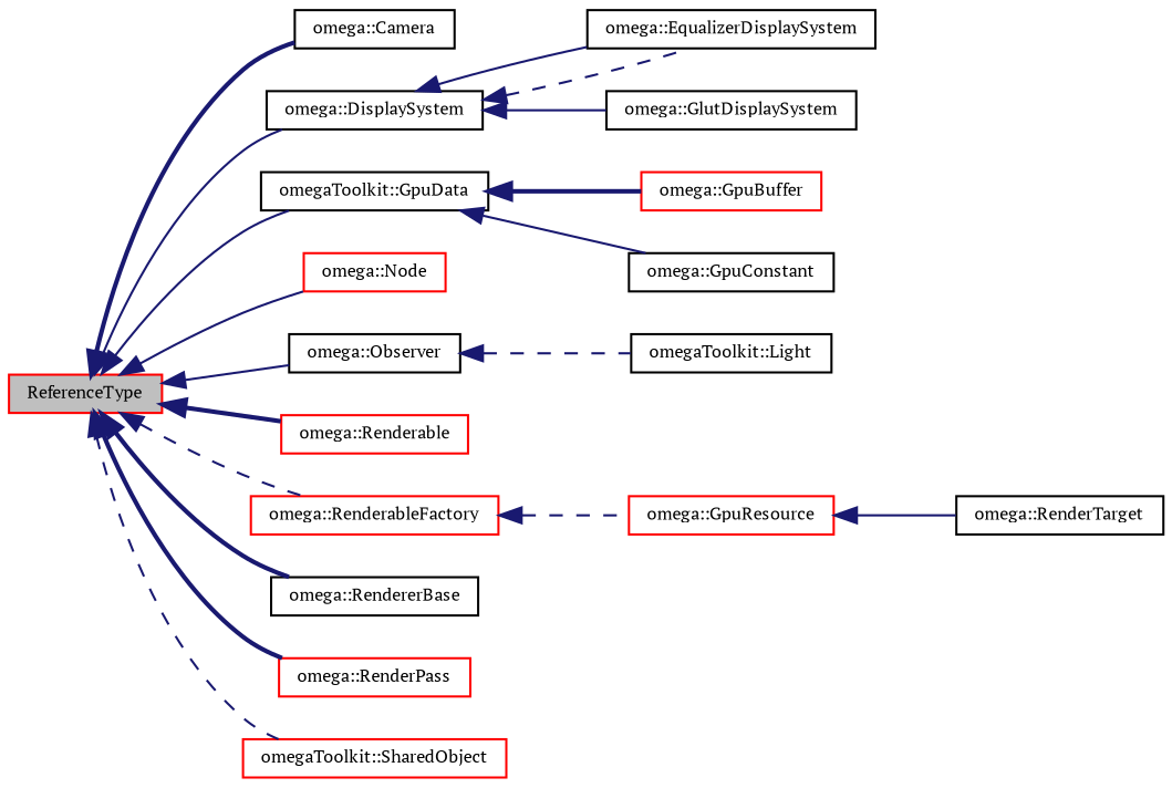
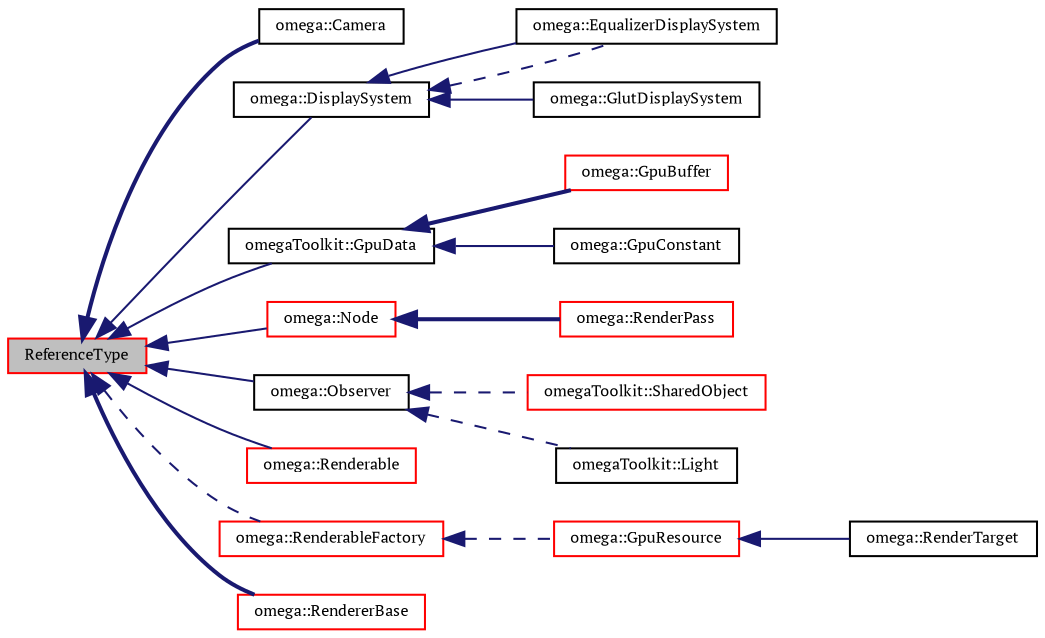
  digraph {
    fontname="PT Serif"
    rankdir=LR
    node [color=red fontname="PT Serif" fontsize=8 shape=record]
    edge [color=midnightblue dir=back fontname="PT Serif" fontsize=8 labelfontname="FreeSans.ttf" labelfontsize=8 style=solid]
    n1 [fillcolor=grey75 fontcolor=black height=0.2 label=ReferenceType style=filled width=0.4]
    n2 [color=black height=0.2 label="omega::Camera" width=0.4]
    n3 [color=black height=0.2 label="omega::DisplaySystem" width=0.4]
    n4 [color=black height=0.2 label="omegaToolkit::GpuData" width=0.4]
    n5 [height=0.2 label="omega::Node" width=0.4]
    n6 [color=black height=0.2 label="omega::Observer" width=0.4]
    n7 [height=0.2 label="omega::Renderable" width=0.4]
    n8 [height=0.2 label="omega::RenderableFactory" width=0.4]
-   n9 [color=black height=0.2 label="omega::RendererBase" width=0.4]
+   n9 [height=0.2 label="omega::RendererBase" width=0.4]
    n10 [height=0.2 label="omega::RenderPass" width=0.4]
    n11 [height=0.2 label="omegaToolkit::SharedObject" width=0.4]
    n12 [color=black height=0.2 label="omega::EqualizerDisplaySystem" width=0.4]
    n13 [color=black height=0.2 label="omega::GlutDisplaySystem" width=0.4]
    n14 [height=0.2 label="omega::GpuBuffer" width=0.4]
    n15 [color=black height=0.2 label="omega::GpuConstant" width=0.4]
    n16 [height=0.2 label="omega::GpuResource" width=0.4]
    n17 [color=black height=0.2 label="omega::RenderTarget" width=0.4]
    n18 [color=black height=0.2 label="omegaToolkit::Light" width=0.4]
    n1 -> n2 [style=bold]
    n1 -> n3
    n1 -> n4
    n1 -> n5
    n1 -> n6
-   n1 -> n7 [style=bold]
+   n1 -> n7
    n1 -> n8 [style=dashed]
    n1 -> n9 [style=bold]
-   n1 -> n10 [style=bold]
-   n1 -> n11 [style=dashed]
+   n5 -> n10 [style=bold]
+   n6 -> n11 [style=dashed]
    n3 -> n12 [style=dashed]
    n3 -> n12
    n3 -> n13
    n4 -> n14 [style=bold]
    n4 -> n15
    n6 -> n18 [style=dashed]
    n8 -> n16 [style=dashed]
    n16 -> n17
  }
